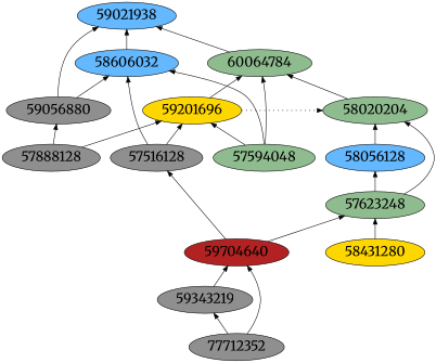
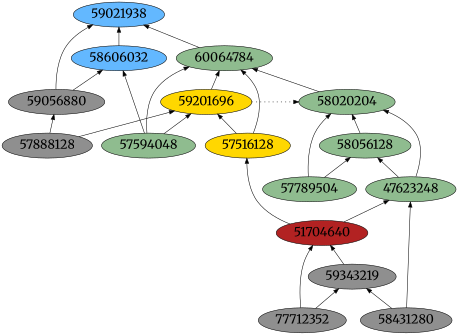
  digraph {
    fontname=Merriweather
    fontsize=24
    rankdir=BT
    node [fillcolor=darkseagreen fontname=Merriweather fontsize=24 shape=ellipse style=filled]
    edge [arrowhead=normal color=black constraint=true fontname=Merriweather style=solid]
-   59704640 [fillcolor=firebrick]
+   59704640 [fillcolor=firebrick label=51704640]
    n2 [fillcolor=grey56 label=59343219]
    n3 [fillcolor=grey56 label=77712352]
-   58431280 [fillcolor=gold]
+   58431280 [fillcolor=grey56]
    n5 [fillcolor=steelblue1 label=59021938]
    58606032 [fillcolor=steelblue1]
    59056880 [fillcolor=grey56]
    60064784
    n9 [fillcolor=gold label=59201696]
-   57516128 [fillcolor=grey56]
+   57516128 [fillcolor=gold]
    57594048
    57888128 [fillcolor=grey56]
    n13 [label=58020204]
-   58056128 [fillcolor=steelblue1]
-   57623248
+   58056128
+   57789504
+   57623248 [label=47623248]
    subgraph sub_1 {
      subgraph sub_2 {
        59704640
        n2
        n3
        58431280
      }
      subgraph sub_3 {
        n5
        58606032
        59056880
        60064784
        n9
        57516128
        57594048
        57888128
      }
    }
    subgraph sub_4 {
      n13
      58056128
+     57789504
      57623248
    }
    59704640 -> 57516128
    59704640 -> 57623248
    n2 -> 59704640
    n3 -> 59704640
    n3 -> n2
+   58431280 -> n2
    58431280 -> 57623248
    58606032 -> n5
    59056880 -> n5
    59056880 -> 58606032
    60064784 -> n5
    n9 -> 60064784
    n9 -> n13 [constraint=false style=dotted]
-   57516128 -> 58606032
+   57516128 -> 60064784
    57516128 -> n9
    57594048 -> 58606032
    57594048 -> 60064784
    57594048 -> n9
    57888128 -> 59056880
    57888128 -> n9
    n13 -> 60064784
    58056128 -> n13
+   57789504 -> n13
+   57789504 -> 58056128
    57623248 -> n13
    57623248 -> 58056128
  }
